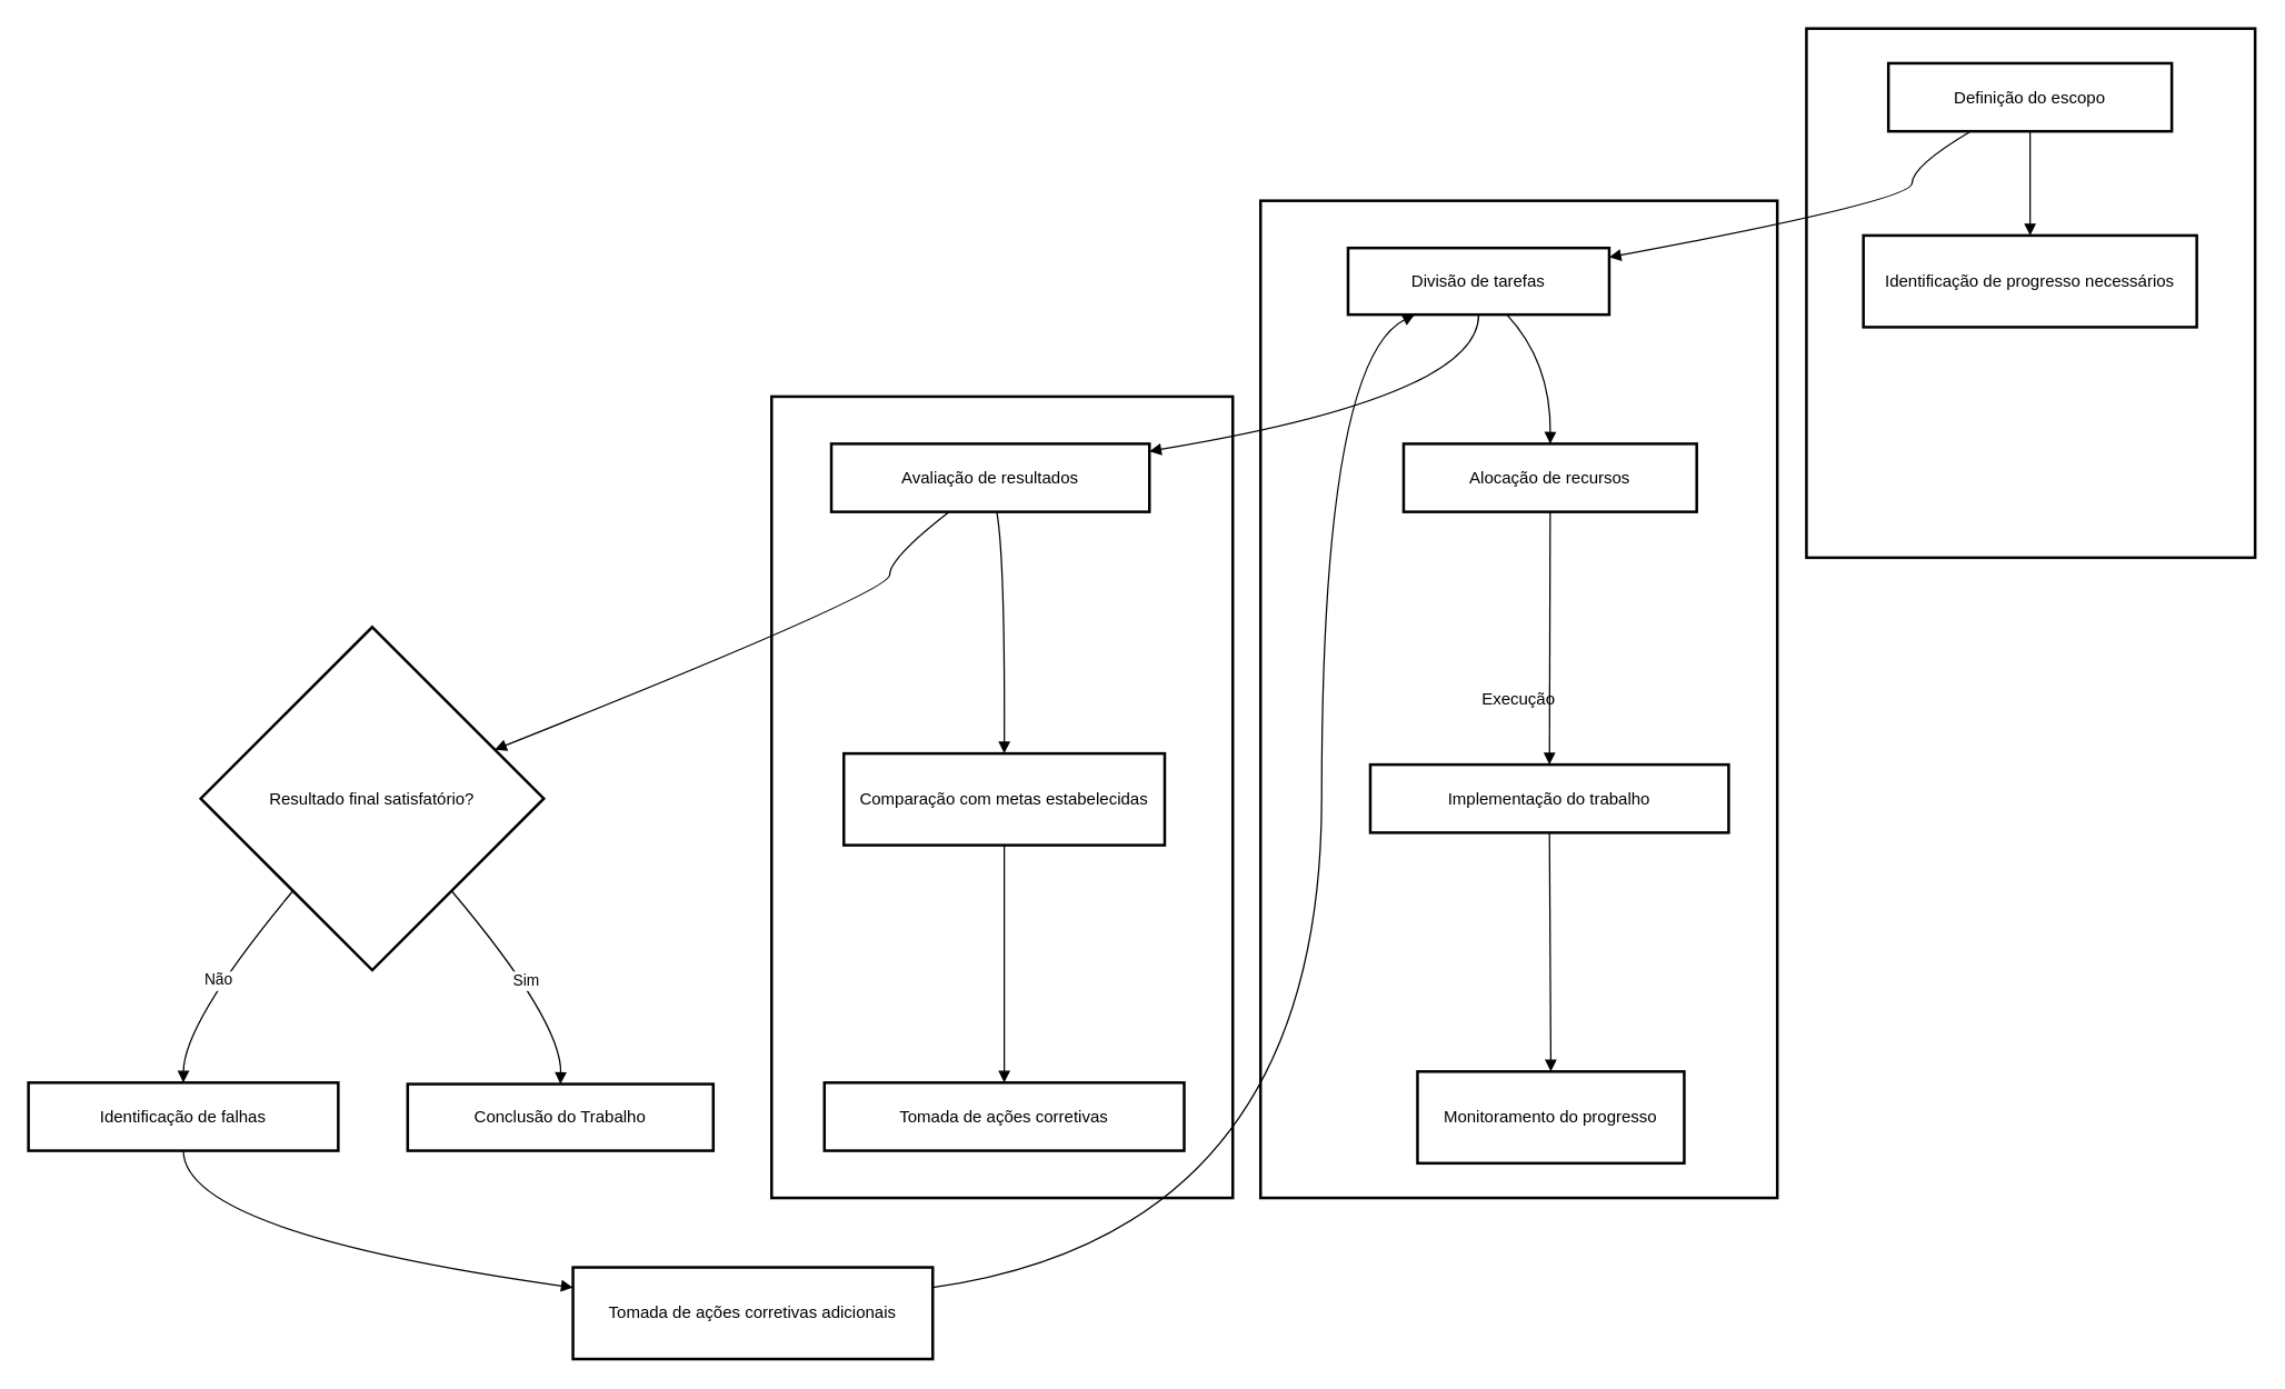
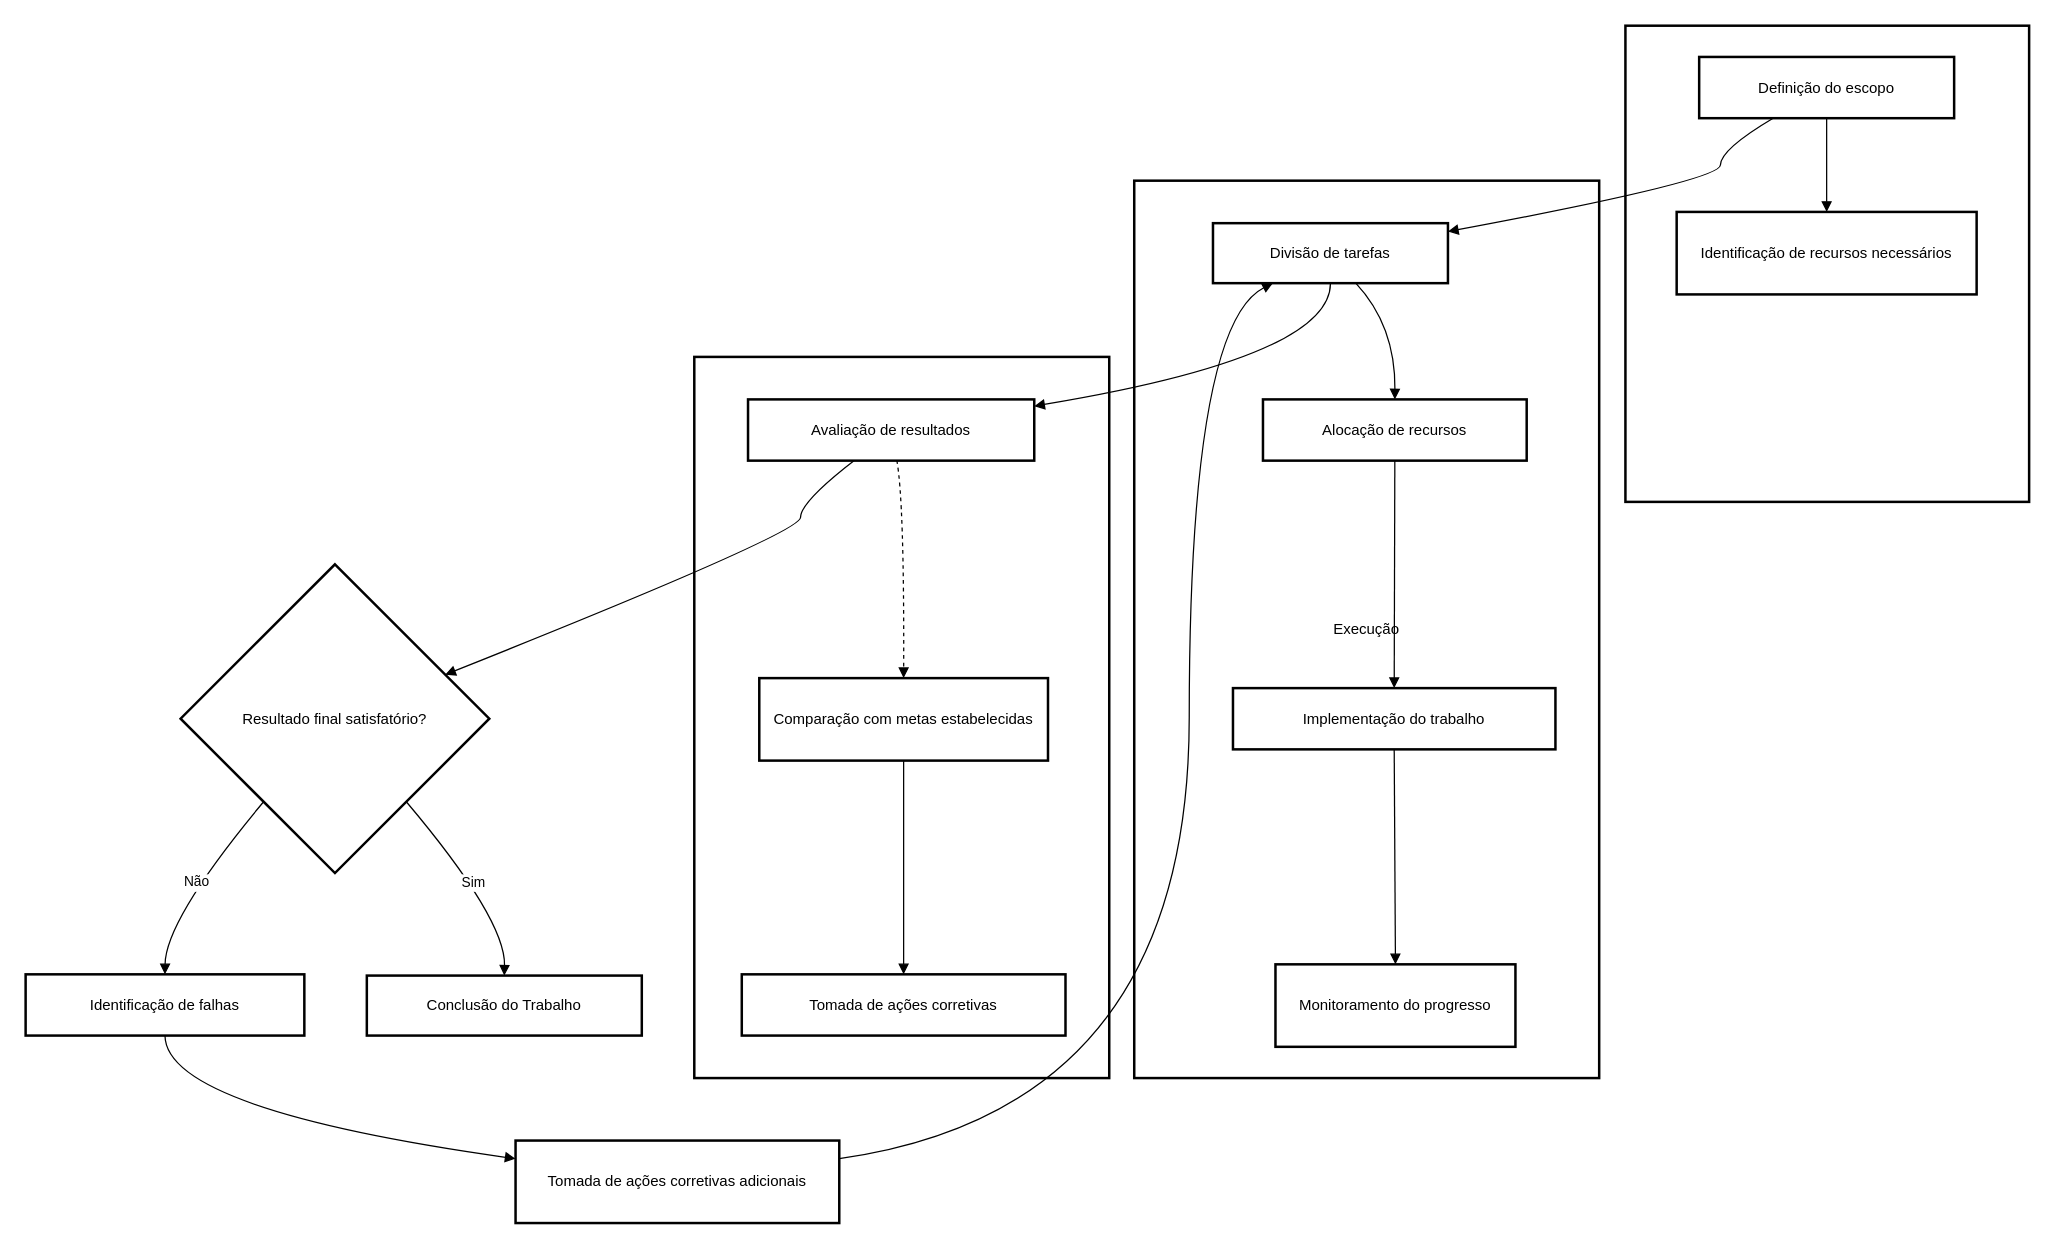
  <mxCell id="0" />
  <mxCell id="1" parent="0" />
  <mxCell id="2" value="Avaliação" style="whiteSpace=wrap;strokeWidth=2;" vertex="1" parent="1"><mxGeometry x="555" y="285" width="332" height="577" as="geometry" /></mxCell>
  <mxCell id="3" value="Execução" style="whiteSpace=wrap;strokeWidth=2;" vertex="1" parent="1"><mxGeometry x="907" y="144" width="372" height="718" as="geometry" /></mxCell>
  <mxCell id="4" value="Planejamento" style="whiteSpace=wrap;strokeWidth=2;" vertex="1" parent="1"><mxGeometry x="1300" y="20" width="323" height="381" as="geometry" /></mxCell>
  <mxCell id="5" value="Definição do escopo" style="whiteSpace=wrap;strokeWidth=2;" vertex="1" parent="1"><mxGeometry x="1359" y="45" width="204" height="49" as="geometry" /></mxCell>
- <mxCell id="6" value="Identificação de progresso necessários" style="whiteSpace=wrap;strokeWidth=2;" vertex="1" parent="1"><mxGeometry x="1341" y="169" width="240" height="66" as="geometry" /></mxCell>
+ <mxCell id="6" value="Identificação de recursos necessários" style="whiteSpace=wrap;strokeWidth=2;" vertex="1" parent="1"><mxGeometry x="1341" y="169" width="240" height="66" as="geometry" /></mxCell>
  <mxCell id="7" value="Divisão de tarefas" style="whiteSpace=wrap;strokeWidth=2;" vertex="1" parent="1"><mxGeometry x="970" y="178" width="188" height="48" as="geometry" /></mxCell>
  <mxCell id="8" value="Alocação de recursos" style="whiteSpace=wrap;strokeWidth=2;" vertex="1" parent="1"><mxGeometry x="1010" y="319" width="211" height="49" as="geometry" /></mxCell>
  <mxCell id="9" value="Implementação do trabalho" style="whiteSpace=wrap;strokeWidth=2;" vertex="1" parent="1"><mxGeometry x="986" y="550" width="258" height="49" as="geometry" /></mxCell>
  <mxCell id="10" value="Monitoramento do progresso" style="whiteSpace=wrap;strokeWidth=2;" vertex="1" parent="1"><mxGeometry x="1020" y="771" width="192" height="66" as="geometry" /></mxCell>
  <mxCell id="11" value="Avaliação de resultados" style="whiteSpace=wrap;strokeWidth=2;" vertex="1" parent="1"><mxGeometry x="598" y="319" width="229" height="49" as="geometry" /></mxCell>
  <mxCell id="12" value="Comparação com metas estabelecidas" style="whiteSpace=wrap;strokeWidth=2;" vertex="1" parent="1"><mxGeometry x="607" y="542" width="231" height="66" as="geometry" /></mxCell>
  <mxCell id="13" value="Tomada de ações corretivas" style="whiteSpace=wrap;strokeWidth=2;" vertex="1" parent="1"><mxGeometry x="593" y="779" width="259" height="49" as="geometry" /></mxCell>
  <mxCell id="14" value="Resultado final satisfatório?" style="rhombus;strokeWidth=2;whiteSpace=wrap;" vertex="1" parent="1"><mxGeometry x="144" y="451" width="247" height="247" as="geometry" /></mxCell>
  <mxCell id="15" value="Conclusão do Trabalho" style="whiteSpace=wrap;strokeWidth=2;" vertex="1" parent="1"><mxGeometry x="293" y="780" width="220" height="48" as="geometry" /></mxCell>
  <mxCell id="16" value="Identificação de falhas" style="whiteSpace=wrap;strokeWidth=2;" vertex="1" parent="1"><mxGeometry x="20" y="779" width="223" height="49" as="geometry" /></mxCell>
  <mxCell id="17" value="Tomada de ações corretivas adicionais" style="whiteSpace=wrap;strokeWidth=2;" vertex="1" parent="1"><mxGeometry x="412" y="912" width="259" height="66" as="geometry" /></mxCell>
  <mxCell id="18" value="" style="curved=1;startArrow=none;endArrow=block;exitX=0.5;exitY=1;entryX=0.5;entryY=0;" edge="1" parent="1" source="5" target="6"><mxGeometry relative="1" as="geometry"><Array as="points" /></mxGeometry></mxCell>
  <mxCell id="19" value="" style="curved=1;startArrow=none;endArrow=block;exitX=0.61;exitY=1.01;entryX=0.5;entryY=-0.01;" edge="1" parent="1" source="7" target="8"><mxGeometry relative="1" as="geometry"><Array as="points"><mxPoint x="1116" y="260" /></Array></mxGeometry></mxCell>
  <mxCell id="20" value="" style="curved=1;startArrow=none;endArrow=block;exitX=0.5;exitY=1;entryX=0.5;entryY=0;" edge="1" parent="1" source="8" target="9"><mxGeometry relative="1" as="geometry"><Array as="points" /></mxGeometry></mxCell>
  <mxCell id="21" value="" style="curved=1;startArrow=none;endArrow=block;exitX=0.5;exitY=1.01;entryX=0.5;entryY=0;" edge="1" parent="1" source="9" target="10"><mxGeometry relative="1" as="geometry"><Array as="points" /></mxGeometry></mxCell>
- <mxCell id="22" value="" style="curved=1;startArrow=none;endArrow=block;exitX=0.52;exitY=1;entryX=0.5;entryY=0;" edge="1" parent="1" source="11" target="12"><mxGeometry relative="1" as="geometry"><Array as="points"><mxPoint x="723" y="401" /></Array></mxGeometry></mxCell>
+ <mxCell id="22" value="" style="curved=1;startArrow=none;endArrow=block;exitX=0.52;exitY=1;entryX=0.5;entryY=0;dashed=1;" edge="1" parent="1" source="11" target="12"><mxGeometry relative="1" as="geometry"><Array as="points"><mxPoint x="723" y="401" /></Array></mxGeometry></mxCell>
  <mxCell id="23" value="" style="curved=1;startArrow=none;endArrow=block;exitX=0.5;exitY=1;entryX=0.5;entryY=0.01;" edge="1" parent="1" source="12" target="13"><mxGeometry relative="1" as="geometry"><Array as="points" /></mxGeometry></mxCell>
  <mxCell id="24" value="" style="curved=1;startArrow=none;endArrow=block;exitX=0.29;exitY=1;entryX=1;entryY=0.14;" edge="1" parent="1" source="5" target="7"><mxGeometry relative="1" as="geometry"><Array as="points"><mxPoint x="1376" y="119" /><mxPoint x="1376" y="144" /></Array></mxGeometry></mxCell>
  <mxCell id="25" value="" style="curved=1;startArrow=none;endArrow=block;exitX=0.5;exitY=1.01;entryX=1;entryY=0.11;" edge="1" parent="1" source="7" target="11"><mxGeometry relative="1" as="geometry"><Array as="points"><mxPoint x="1064" y="285" /></Array></mxGeometry></mxCell>
  <mxCell id="26" value="" style="curved=1;startArrow=none;endArrow=block;exitX=0.37;exitY=1;entryX=1;entryY=0.3;" edge="1" parent="1" source="11" target="14"><mxGeometry relative="1" as="geometry"><Array as="points"><mxPoint x="640" y="401" /><mxPoint x="640" y="426" /></Array></mxGeometry></mxCell>
  <mxCell id="27" value="Sim" style="curved=1;startArrow=none;endArrow=block;exitX=0.93;exitY=1;entryX=0.5;entryY=-0.01;" edge="1" parent="1" source="14" target="15"><mxGeometry relative="1" as="geometry"><Array as="points"><mxPoint x="404" y="735" /></Array></mxGeometry></mxCell>
  <mxCell id="28" value="Não" style="curved=1;startArrow=none;endArrow=block;exitX=0.07;exitY=1;entryX=0.5;entryY=0.01;" edge="1" parent="1" source="14" target="16"><mxGeometry relative="1" as="geometry"><Array as="points"><mxPoint x="132" y="735" /></Array></mxGeometry></mxCell>
  <mxCell id="29" value="" style="curved=1;startArrow=none;endArrow=block;exitX=0.5;exitY=1.01;entryX=0;entryY=0.22;" edge="1" parent="1" source="16" target="17"><mxGeometry relative="1" as="geometry"><Array as="points"><mxPoint x="132" y="887" /></Array></mxGeometry></mxCell>
  <mxCell id="30" value="" style="curved=1;startArrow=none;endArrow=block;exitX=1;exitY=0.22;entryX=0.25;entryY=1.01;" edge="1" parent="1" source="17" target="7"><mxGeometry relative="1" as="geometry"><Array as="points"><mxPoint x="951" y="887" /><mxPoint x="951" y="260" /></Array></mxGeometry></mxCell>
